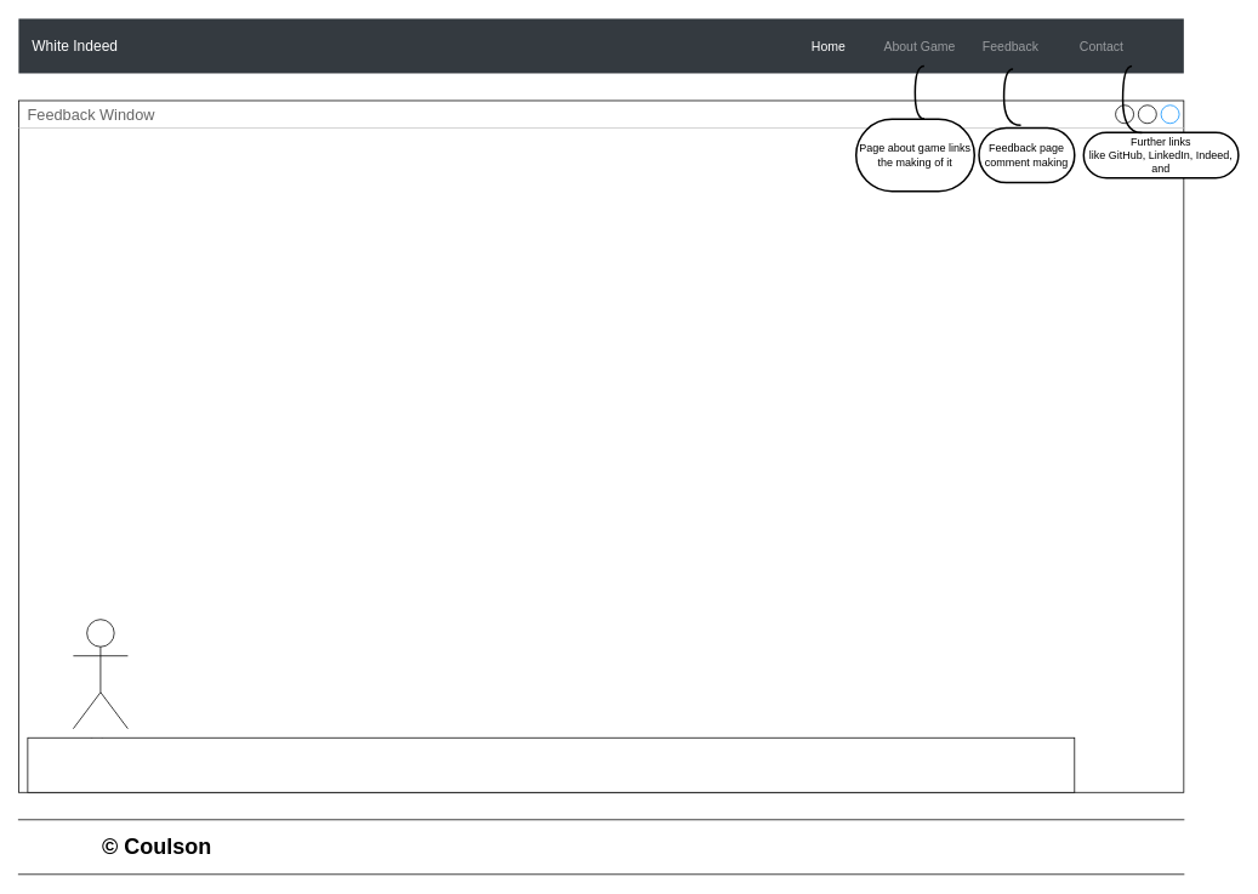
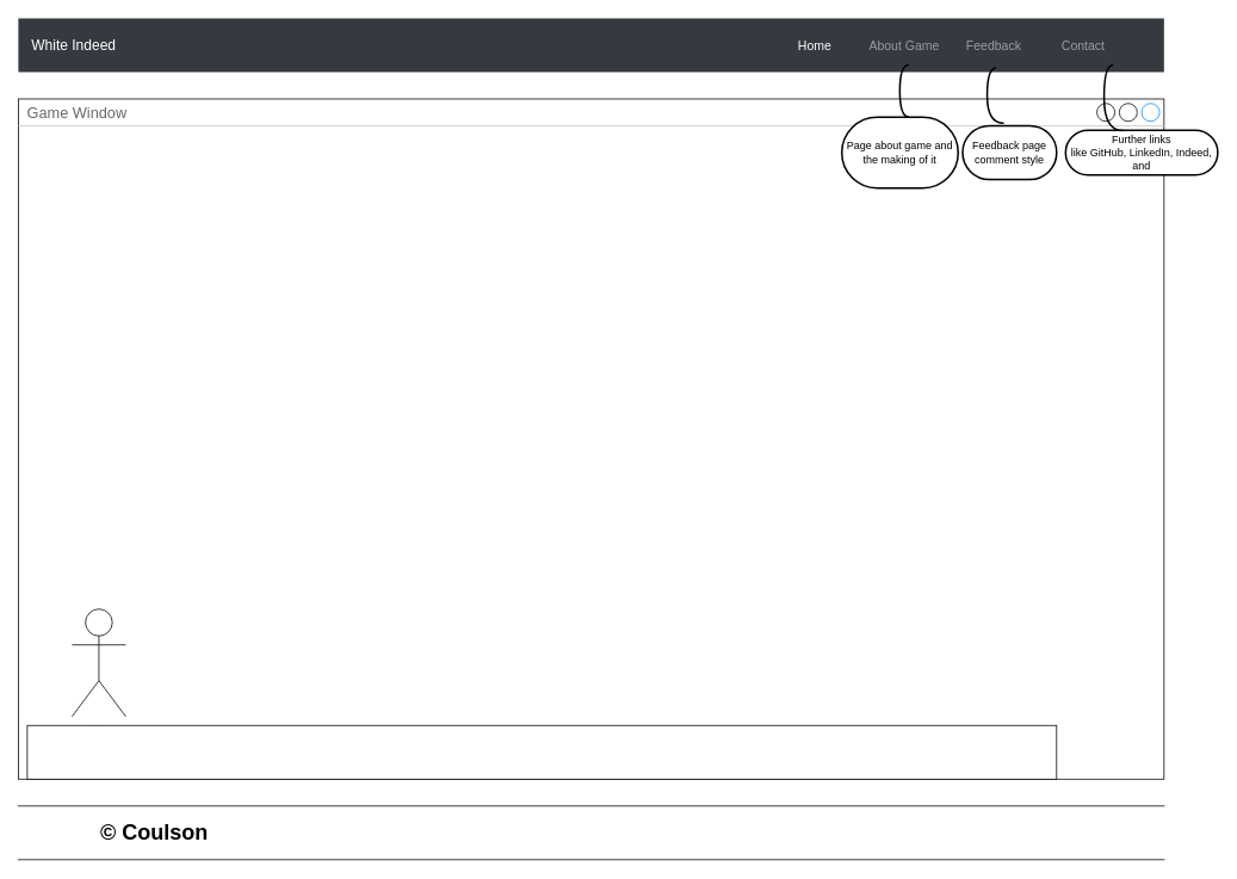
  <mxCell id="0" />
  <mxCell id="1" parent="0" />
  <mxCell id="2" value="" style="shape=partialRectangle;whiteSpace=wrap;html=1;left=0;right=0;fillColor=none;align=center;" parent="1" vertex="1"><mxGeometry x="20" y="900" width="1280" height="60" as="geometry" /></mxCell>
- <mxCell id="3" value="Feedback Window" style="strokeWidth=1;shadow=0;dashed=0;align=center;html=1;shape=mxgraph.mockup.containers.window;align=left;verticalAlign=top;spacingLeft=8;strokeColor2=#008cff;strokeColor3=#c4c4c4;fontColor=#666666;mainText=;fontSize=17;labelBackgroundColor=none;glass=0;gradientColor=none;" parent="1" vertex="1"><mxGeometry x="20" y="110" width="1280" height="760" as="geometry" /></mxCell>
+ <mxCell id="3" value="Game Window" style="strokeWidth=1;shadow=0;dashed=0;align=center;html=1;shape=mxgraph.mockup.containers.window;align=left;verticalAlign=top;spacingLeft=8;strokeColor2=#008cff;strokeColor3=#c4c4c4;fontColor=#666666;mainText=;fontSize=17;labelBackgroundColor=none;glass=0;gradientColor=none;" parent="1" vertex="1"><mxGeometry x="20" y="110" width="1280" height="760" as="geometry" /></mxCell>
  <mxCell id="4" value="White Indeed" style="shadow=0;dashed=0;fillColor=#343A40;strokeColor=none;fontSize=16;fontColor=#ffffff;align=left;spacing=15;html=1;" parent="1" vertex="1"><mxGeometry x="20" y="20" width="1280" height="60" as="geometry" /></mxCell>
  <mxCell id="5" value="Home" style="fillColor=none;strokeColor=none;fontSize=14;fontColor=#ffffff;align=center;" parent="4" vertex="1"><mxGeometry width="100" height="40" relative="1" as="geometry"><mxPoint x="840" y="10" as="offset" /></mxGeometry></mxCell>
  <mxCell id="6" value="About Game" style="fillColor=none;strokeColor=none;fontSize=14;fontColor=#9A9DA0;align=center;" parent="4" vertex="1"><mxGeometry width="100" height="40" relative="1" as="geometry"><mxPoint x="940" y="10" as="offset" /></mxGeometry></mxCell>
  <mxCell id="7" value="Feedback" style="fillColor=none;strokeColor=none;fontSize=14;fontColor=#9A9DA0;align=center;spacingRight=0;" parent="4" vertex="1"><mxGeometry width="100" height="40" relative="1" as="geometry"><mxPoint x="1040" y="10" as="offset" /></mxGeometry></mxCell>
  <mxCell id="8" value="Contact" style="fillColor=none;strokeColor=none;fontSize=14;fontColor=#9A9DA0;align=center;imageAlign=left;" parent="4" vertex="1"><mxGeometry width="100" height="40" relative="1" as="geometry"><mxPoint x="1140" y="10" as="offset" /></mxGeometry></mxCell>
  <mxCell id="9" value="© Coulson" style="text;strokeColor=none;fillColor=none;html=1;fontSize=24;fontStyle=1;verticalAlign=middle;align=left;" parent="1" vertex="1"><mxGeometry x="110" y="910" width="280" height="40" as="geometry" /></mxCell>
  <mxCell id="10" value="Actor" style="shape=umlActor;verticalLabelPosition=bottom;verticalAlign=top;html=1;outlineConnect=0;" vertex="1" parent="1"><mxGeometry x="80" y="680" width="60" height="120" as="geometry" /></mxCell>
  <mxCell id="11" value="" style="rounded=0;whiteSpace=wrap;html=1;" vertex="1" parent="1"><mxGeometry x="30" y="810" width="1150" height="60" as="geometry" /></mxCell>
- <mxCell id="12" value="Page about game links the making of it" style="whiteSpace=wrap;html=1;rounded=1;arcSize=50;align=center;verticalAlign=middle;strokeWidth=2;autosize=1;spacing=4;treeFolding=1;treeMoving=1;newEdgeStyle={&quot;edgeStyle&quot;:&quot;entityRelationEdgeStyle&quot;,&quot;startArrow&quot;:&quot;none&quot;,&quot;endArrow&quot;:&quot;none&quot;,&quot;segment&quot;:10,&quot;curved&quot;:1};glass=0;sketch=0;" vertex="1" parent="1"><mxGeometry x="940" y="130.5" width="130" height="79" as="geometry" /></mxCell>
+ <mxCell id="12" value="Page about game and the making of it" style="whiteSpace=wrap;html=1;rounded=1;arcSize=50;align=center;verticalAlign=middle;strokeWidth=2;autosize=1;spacing=4;treeFolding=1;treeMoving=1;newEdgeStyle={&quot;edgeStyle&quot;:&quot;entityRelationEdgeStyle&quot;,&quot;startArrow&quot;:&quot;none&quot;,&quot;endArrow&quot;:&quot;none&quot;,&quot;segment&quot;:10,&quot;curved&quot;:1};glass=0;sketch=0;" vertex="1" parent="1"><mxGeometry x="940" y="130.5" width="130" height="79" as="geometry" /></mxCell>
  <mxCell id="13" value="" style="edgeStyle=entityRelationEdgeStyle;startArrow=none;endArrow=none;segment=10;curved=1;exitX=0.548;exitY=1.047;exitDx=0;exitDy=0;exitPerimeter=0;strokeWidth=2;" edge="1" parent="1" source="6"><mxGeometry relative="1" as="geometry"><mxPoint x="1000" y="60" as="sourcePoint" /><mxPoint x="1015" y="130" as="targetPoint" /></mxGeometry></mxCell>
- <mxCell id="14" value="Feedback page&lt;br&gt;comment making" style="whiteSpace=wrap;html=1;rounded=1;arcSize=50;align=center;verticalAlign=middle;strokeWidth=2;autosize=1;spacing=4;treeFolding=1;treeMoving=1;newEdgeStyle={&quot;edgeStyle&quot;:&quot;entityRelationEdgeStyle&quot;,&quot;startArrow&quot;:&quot;none&quot;,&quot;endArrow&quot;:&quot;none&quot;,&quot;segment&quot;:10,&quot;curved&quot;:1};" vertex="1" parent="1"><mxGeometry x="1075" y="140" width="105" height="60" as="geometry" /></mxCell>
+ <mxCell id="14" value="Feedback page&lt;br&gt;comment style" style="whiteSpace=wrap;html=1;rounded=1;arcSize=50;align=center;verticalAlign=middle;strokeWidth=2;autosize=1;spacing=4;treeFolding=1;treeMoving=1;newEdgeStyle={&quot;edgeStyle&quot;:&quot;entityRelationEdgeStyle&quot;,&quot;startArrow&quot;:&quot;none&quot;,&quot;endArrow&quot;:&quot;none&quot;,&quot;segment&quot;:10,&quot;curved&quot;:1};" vertex="1" parent="1"><mxGeometry x="1075" y="140" width="105" height="60" as="geometry" /></mxCell>
  <mxCell id="15" value="" style="edgeStyle=entityRelationEdgeStyle;startArrow=none;endArrow=none;segment=10;exitX=0.524;exitY=1.135;exitDx=0;exitDy=0;exitPerimeter=0;curved=1;strokeWidth=2;" edge="1" parent="1" source="7"><mxGeometry relative="1" as="geometry"><mxPoint x="1140" y="190" as="sourcePoint" /><mxPoint x="1121" y="137" as="targetPoint" /></mxGeometry></mxCell>
  <mxCell id="16" value="Further links&lt;br&gt;like GitHub, LinkedIn, Indeed, and" style="whiteSpace=wrap;html=1;rounded=1;arcSize=50;align=center;verticalAlign=middle;strokeWidth=2;autosize=1;spacing=4;treeFolding=1;treeMoving=1;newEdgeStyle={&quot;edgeStyle&quot;:&quot;entityRelationEdgeStyle&quot;,&quot;startArrow&quot;:&quot;none&quot;,&quot;endArrow&quot;:&quot;none&quot;,&quot;segment&quot;:10,&quot;curved&quot;:1};glass=0;sketch=0;" vertex="1" parent="1"><mxGeometry x="1190" y="145" width="170" height="50" as="geometry" /></mxCell>
  <mxCell id="17" value="" style="edgeStyle=entityRelationEdgeStyle;startArrow=none;endArrow=none;segment=10;curved=1;entryX=0.377;entryY=0.009;entryDx=0;entryDy=0;entryPerimeter=0;exitX=0.83;exitY=1.047;exitDx=0;exitDy=0;exitPerimeter=0;strokeWidth=2;" edge="1" target="16" parent="1" source="8"><mxGeometry relative="1" as="geometry"><mxPoint x="1200" y="74" as="sourcePoint" /></mxGeometry></mxCell>
